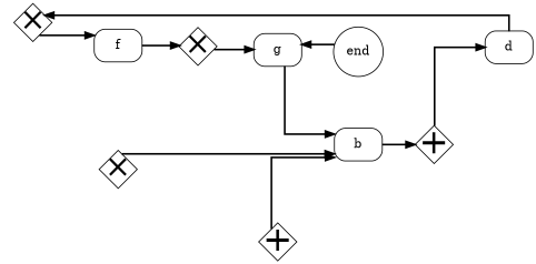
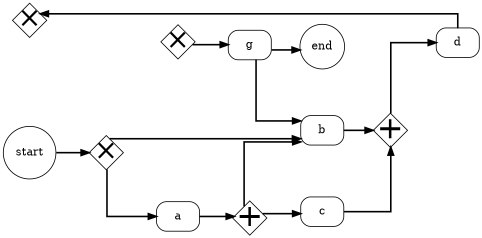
  digraph {
    nodesep=0.8
    rankdir=LR
    splines=ortho
    node [shape=Mrecord]
    edge [penwidth=2]
    n1 [fixedsize=true fontsize=35 height=.6 label="×" shape=diamond width=.6]
-   f
    n3 [fixedsize=true fontsize=35 height=.6 label="×" shape=diamond width=.6]
    d
    g
    n6 [fixedsize=true fontsize=40 height=.6 label="+" shape=diamond width=.6]
+   c
    b
    n9 [fixedsize=true fontsize=40 height=.6 label="+" shape=diamond width=.6]
+   a
    end [shape=circle]
+   start [shape=circle]
    n13 [fixedsize=true fontsize=35 height=.6 label="×" shape=diamond width=.6]
-   n1 -> f
-   f -> n3
    n3 -> g
    d -> n1
    g -> b
-   end -> g
+   g -> end
+   n6 -> c
    n6 -> b
+   c -> n9
    b -> n9
    n9 -> d
+   a -> n6
+   start -> n13
    n13 -> b
+   n13 -> a
  }
